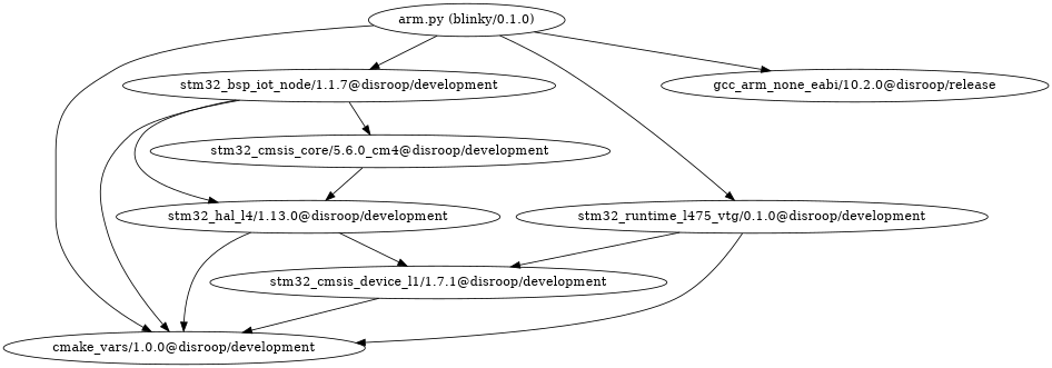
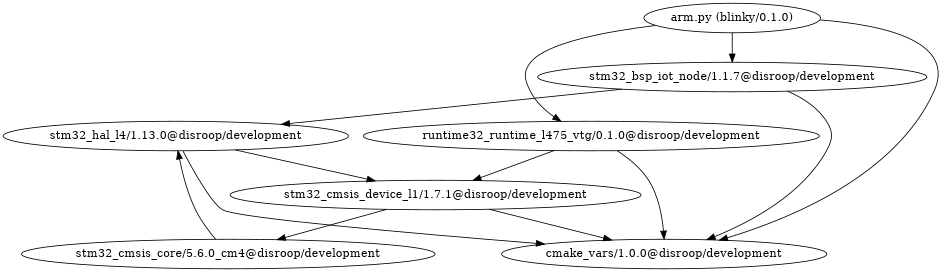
  digraph {
    fontname="DejaVu Serif"
    node [fontname="DejaVu Serif"]
    edge [fontname="DejaVu Serif"]
    "stm32_hal_l4/1.13.0@disroop/development"
    "cmake_vars/1.0.0@disroop/development"
    n3 [label="stm32_cmsis_device_l1/1.7.1@disroop/development"]
    "stm32_cmsis_core/5.6.0_cm4@disroop/development"
    n5 [label="arm.py (blinky/0.1.0)"]
    "stm32_bsp_iot_node/1.1.7@disroop/development"
-   "stm32_runtime_l475_vtg/0.1.0@disroop/development"
-   "gcc_arm_none_eabi/10.2.0@disroop/release"
+   "stm32_runtime_l475_vtg/0.1.0@disroop/development" [label="runtime32_runtime_l475_vtg/0.1.0@disroop/development"]
    "stm32_hal_l4/1.13.0@disroop/development" -> "cmake_vars/1.0.0@disroop/development"
    "stm32_hal_l4/1.13.0@disroop/development" -> n3
    n3 -> "cmake_vars/1.0.0@disroop/development"
-   "stm32_bsp_iot_node/1.1.7@disroop/development" -> "stm32_cmsis_core/5.6.0_cm4@disroop/development"
+   n3 -> "stm32_cmsis_core/5.6.0_cm4@disroop/development"
    "stm32_cmsis_core/5.6.0_cm4@disroop/development" -> "stm32_hal_l4/1.13.0@disroop/development"
    n5 -> "cmake_vars/1.0.0@disroop/development"
    n5 -> "stm32_bsp_iot_node/1.1.7@disroop/development"
    n5 -> "stm32_runtime_l475_vtg/0.1.0@disroop/development"
-   n5 -> "gcc_arm_none_eabi/10.2.0@disroop/release"
    "stm32_bsp_iot_node/1.1.7@disroop/development" -> "stm32_hal_l4/1.13.0@disroop/development"
    "stm32_bsp_iot_node/1.1.7@disroop/development" -> "cmake_vars/1.0.0@disroop/development"
    "stm32_runtime_l475_vtg/0.1.0@disroop/development" -> "cmake_vars/1.0.0@disroop/development"
    "stm32_runtime_l475_vtg/0.1.0@disroop/development" -> n3
  }
